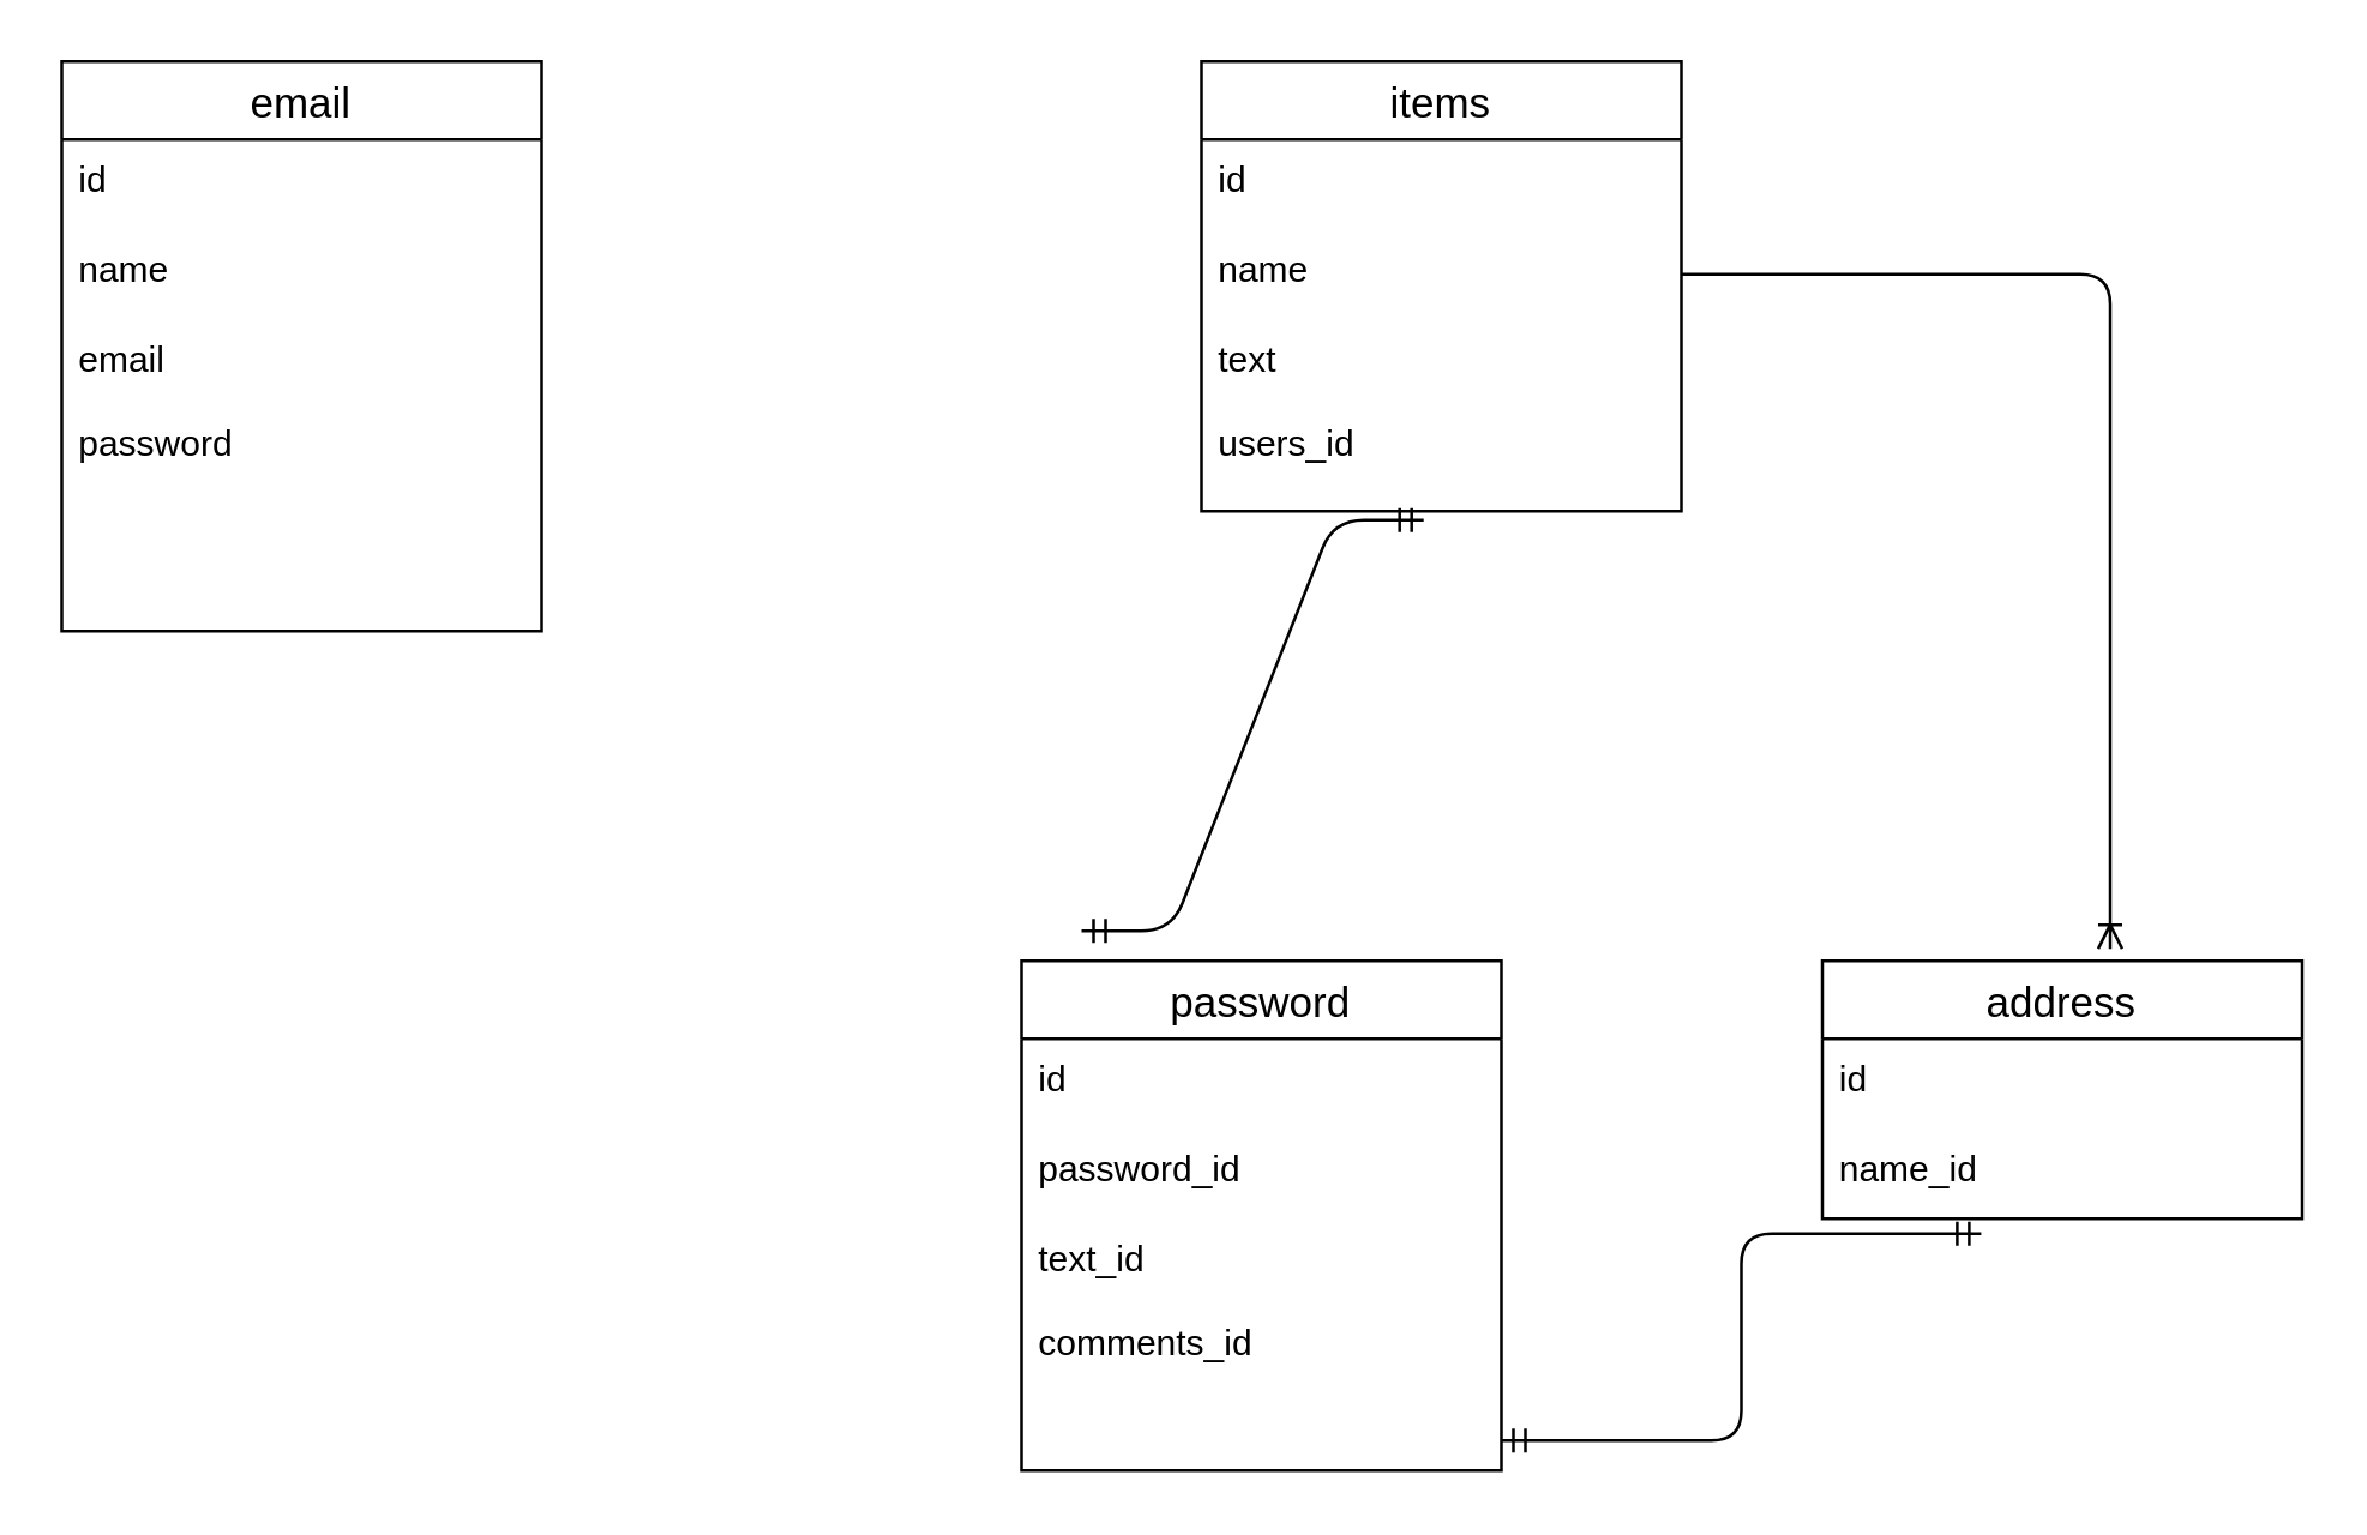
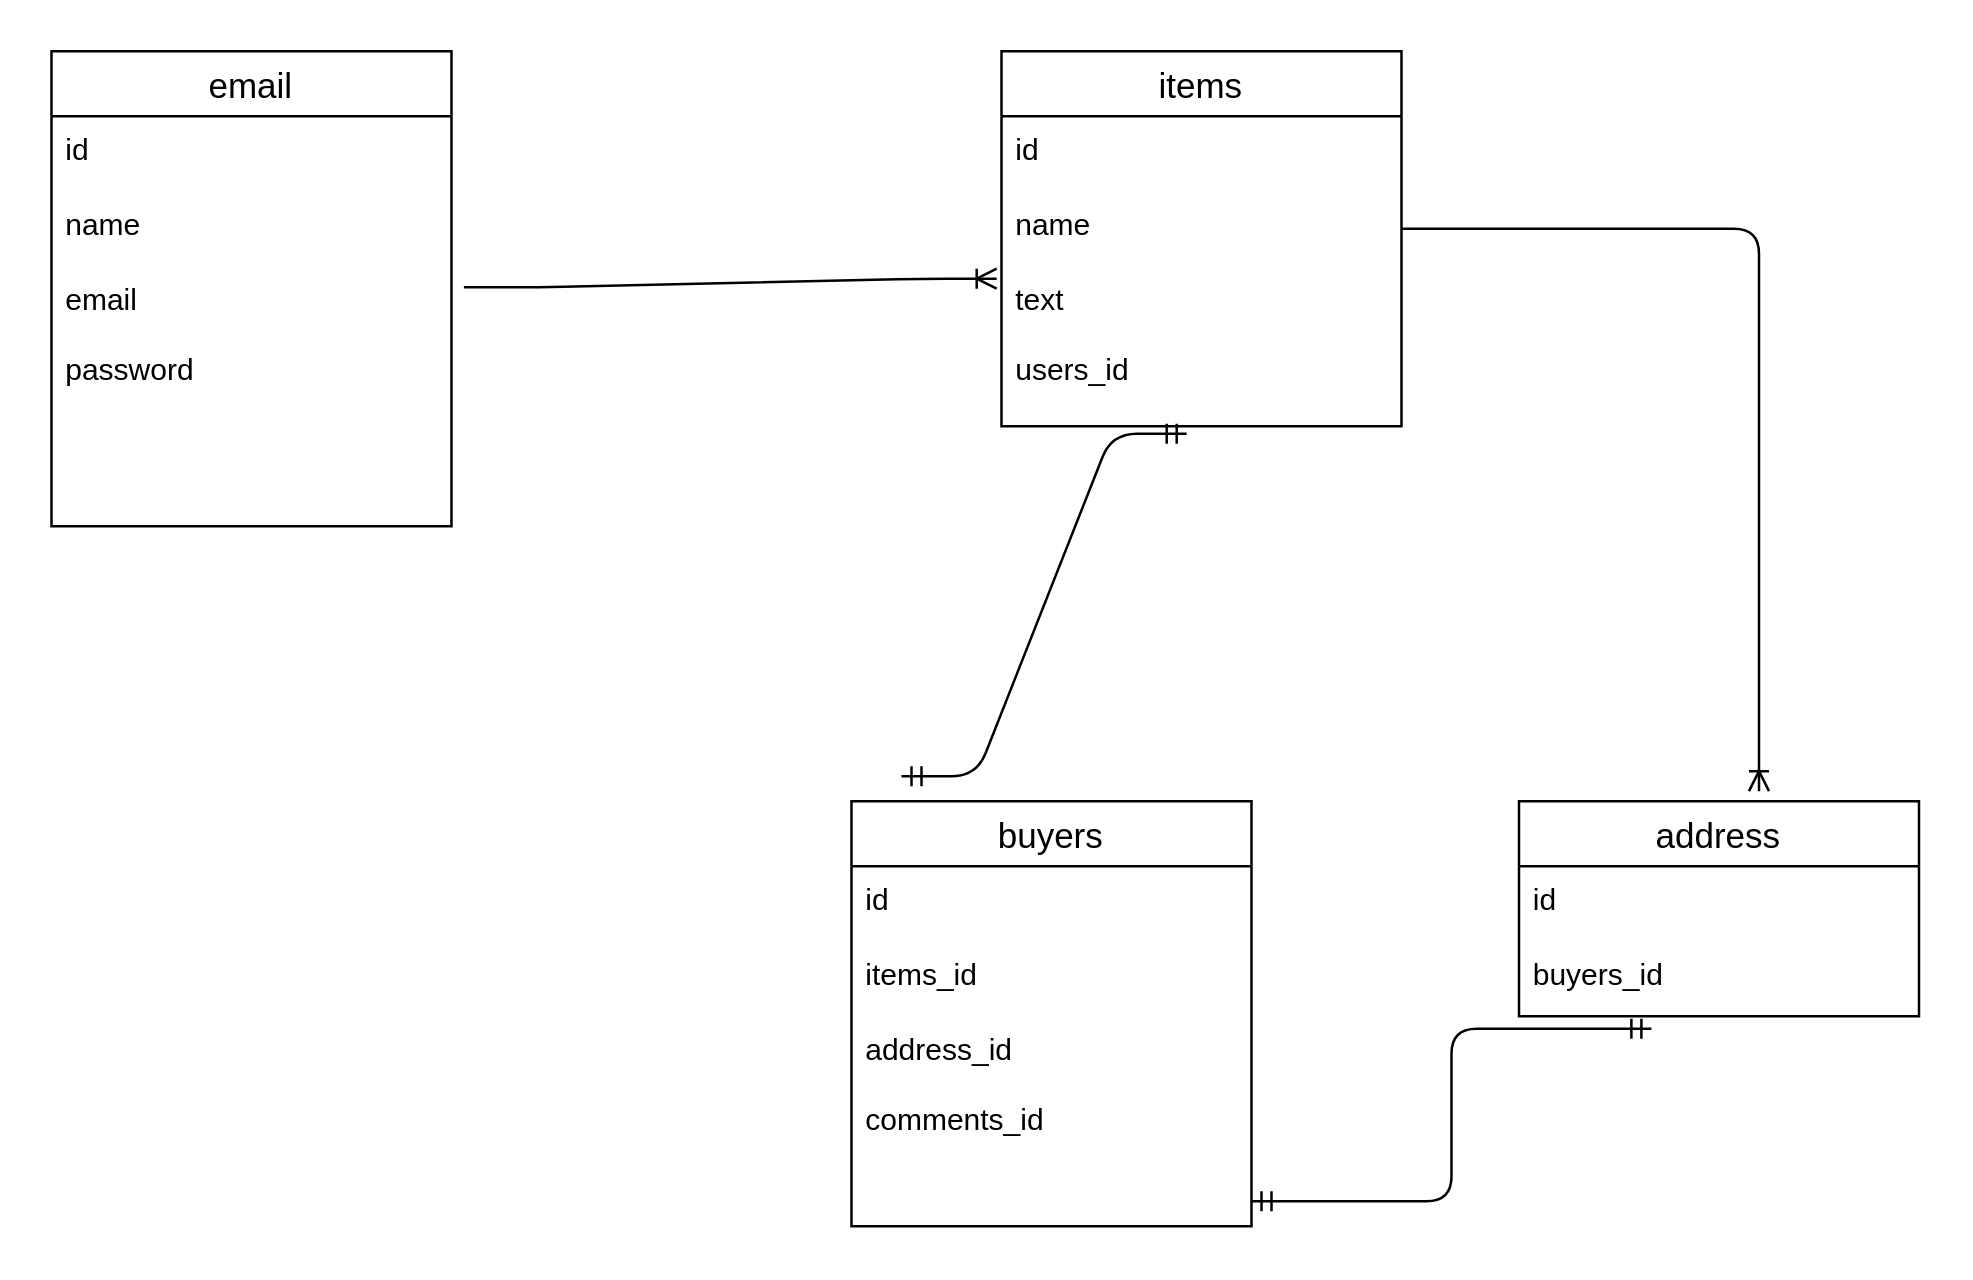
  <mxCell id="0" />
  <mxCell id="1" parent="0" />
  <mxCell id="2" value="" style="fontSize=12;html=1;endArrow=ERoneToMany;entryX=0.6;entryY=-0.047;entryDx=0;entryDy=0;exitX=1;exitY=0.5;exitDx=0;exitDy=0;entryPerimeter=0;edgeStyle=orthogonalEdgeStyle;" parent="1" source="9" target="15" edge="1"><mxGeometry width="100" height="100" relative="1" as="geometry"><mxPoint x="570" y="100" as="sourcePoint" /><mxPoint x="650" y="45" as="targetPoint" /></mxGeometry></mxCell>
  <mxCell id="3" value="email" style="swimlane;fontStyle=0;childLayout=stackLayout;horizontal=1;startSize=26;horizontalStack=0;resizeParent=1;resizeParentMax=0;resizeLast=0;collapsible=1;marginBottom=0;align=center;fontSize=14;" parent="1" vertex="1"><mxGeometry x="20" y="20" width="160" height="190" as="geometry" /></mxCell>
  <mxCell id="4" value="id" style="text;strokeColor=none;fillColor=none;spacingLeft=4;spacingRight=4;overflow=hidden;rotatable=0;points=[[0,0.5],[1,0.5]];portConstraint=eastwest;fontSize=12;" parent="3" vertex="1"><mxGeometry y="26" width="160" height="30" as="geometry" /></mxCell>
  <mxCell id="5" value="name" style="text;strokeColor=none;fillColor=none;spacingLeft=4;spacingRight=4;overflow=hidden;rotatable=0;points=[[0,0.5],[1,0.5]];portConstraint=eastwest;fontSize=12;" parent="3" vertex="1"><mxGeometry y="56" width="160" height="30" as="geometry" /></mxCell>
  <mxCell id="6" value="email&#10;&#10;password" style="text;strokeColor=none;fillColor=none;spacingLeft=4;spacingRight=4;overflow=hidden;rotatable=0;points=[[0,0.5],[1,0.5]];portConstraint=eastwest;fontSize=12;" parent="3" vertex="1"><mxGeometry y="86" width="160" height="104" as="geometry" /></mxCell>
  <mxCell id="7" value="items" style="swimlane;fontStyle=0;childLayout=stackLayout;horizontal=1;startSize=26;horizontalStack=0;resizeParent=1;resizeParentMax=0;resizeLast=0;collapsible=1;marginBottom=0;align=center;fontSize=14;" parent="1" vertex="1"><mxGeometry x="400" y="20" width="160" height="150" as="geometry" /></mxCell>
  <mxCell id="8" value="id" style="text;strokeColor=none;fillColor=none;spacingLeft=4;spacingRight=4;overflow=hidden;rotatable=0;points=[[0,0.5],[1,0.5]];portConstraint=eastwest;fontSize=12;" parent="7" vertex="1"><mxGeometry y="26" width="160" height="30" as="geometry" /></mxCell>
  <mxCell id="9" value="name" style="text;strokeColor=none;fillColor=none;spacingLeft=4;spacingRight=4;overflow=hidden;rotatable=0;points=[[0,0.5],[1,0.5]];portConstraint=eastwest;fontSize=12;" parent="7" vertex="1"><mxGeometry y="56" width="160" height="30" as="geometry" /></mxCell>
  <mxCell id="10" value="text&#10;&#10;users_id" style="text;strokeColor=none;fillColor=none;spacingLeft=4;spacingRight=4;overflow=hidden;rotatable=0;points=[[0,0.5],[1,0.5]];portConstraint=eastwest;fontSize=12;" parent="7" vertex="1"><mxGeometry y="86" width="160" height="64" as="geometry" /></mxCell>
- <mxCell id="11" value="password" style="swimlane;fontStyle=0;childLayout=stackLayout;horizontal=1;startSize=26;horizontalStack=0;resizeParent=1;resizeParentMax=0;resizeLast=0;collapsible=1;marginBottom=0;align=center;fontSize=14;" parent="1" vertex="1"><mxGeometry x="340" y="320" width="160" height="170" as="geometry" /></mxCell>
+ <mxCell id="11" value="buyers" style="swimlane;fontStyle=0;childLayout=stackLayout;horizontal=1;startSize=26;horizontalStack=0;resizeParent=1;resizeParentMax=0;resizeLast=0;collapsible=1;marginBottom=0;align=center;fontSize=14;" parent="1" vertex="1"><mxGeometry x="340" y="320" width="160" height="170" as="geometry" /></mxCell>
  <mxCell id="12" value="id&#10;" style="text;strokeColor=none;fillColor=none;spacingLeft=4;spacingRight=4;overflow=hidden;rotatable=0;points=[[0,0.5],[1,0.5]];portConstraint=eastwest;fontSize=12;" parent="11" vertex="1"><mxGeometry y="26" width="160" height="30" as="geometry" /></mxCell>
- <mxCell id="13" value="password_id" style="text;strokeColor=none;fillColor=none;spacingLeft=4;spacingRight=4;overflow=hidden;rotatable=0;points=[[0,0.5],[1,0.5]];portConstraint=eastwest;fontSize=12;" parent="11" vertex="1"><mxGeometry y="56" width="160" height="30" as="geometry" /></mxCell>
- <mxCell id="14" value="text_id&#10;&#10;comments_id&#10;&#10;&#10;&#10;" style="text;strokeColor=none;fillColor=none;spacingLeft=4;spacingRight=4;overflow=hidden;rotatable=0;points=[[0,0.5],[1,0.5]];portConstraint=eastwest;fontSize=12;" parent="11" vertex="1"><mxGeometry y="86" width="160" height="84" as="geometry" /></mxCell>
+ <mxCell id="13" value="items_id" style="text;strokeColor=none;fillColor=none;spacingLeft=4;spacingRight=4;overflow=hidden;rotatable=0;points=[[0,0.5],[1,0.5]];portConstraint=eastwest;fontSize=12;" parent="11" vertex="1"><mxGeometry y="56" width="160" height="30" as="geometry" /></mxCell>
+ <mxCell id="14" value="address_id&#10;&#10;comments_id&#10;&#10;&#10;&#10;" style="text;strokeColor=none;fillColor=none;spacingLeft=4;spacingRight=4;overflow=hidden;rotatable=0;points=[[0,0.5],[1,0.5]];portConstraint=eastwest;fontSize=12;" parent="11" vertex="1"><mxGeometry y="86" width="160" height="84" as="geometry" /></mxCell>
  <mxCell id="15" value="address" style="swimlane;fontStyle=0;childLayout=stackLayout;horizontal=1;startSize=26;horizontalStack=0;resizeParent=1;resizeParentMax=0;resizeLast=0;collapsible=1;marginBottom=0;align=center;fontSize=14;" parent="1" vertex="1"><mxGeometry x="607" y="320" width="160" height="86" as="geometry" /></mxCell>
  <mxCell id="16" value="id" style="text;strokeColor=none;fillColor=none;spacingLeft=4;spacingRight=4;overflow=hidden;rotatable=0;points=[[0,0.5],[1,0.5]];portConstraint=eastwest;fontSize=12;" parent="15" vertex="1"><mxGeometry y="26" width="160" height="30" as="geometry" /></mxCell>
- <mxCell id="17" value="name_id" style="text;strokeColor=none;fillColor=none;spacingLeft=4;spacingRight=4;overflow=hidden;rotatable=0;points=[[0,0.5],[1,0.5]];portConstraint=eastwest;fontSize=12;" parent="15" vertex="1"><mxGeometry y="56" width="160" height="30" as="geometry" /></mxCell>
+ <mxCell id="17" value="buyers_id" style="text;strokeColor=none;fillColor=none;spacingLeft=4;spacingRight=4;overflow=hidden;rotatable=0;points=[[0,0.5],[1,0.5]];portConstraint=eastwest;fontSize=12;" parent="15" vertex="1"><mxGeometry y="56" width="160" height="30" as="geometry" /></mxCell>
  <mxCell id="18" value="" style="edgeStyle=entityRelationEdgeStyle;fontSize=12;html=1;endArrow=ERmandOne;startArrow=ERmandOne;entryX=0.463;entryY=1.047;entryDx=0;entryDy=0;entryPerimeter=0;" parent="1" target="10" edge="1"><mxGeometry width="100" height="100" relative="1" as="geometry"><mxPoint x="360" y="310" as="sourcePoint" /><mxPoint x="460" y="210" as="targetPoint" /></mxGeometry></mxCell>
+ <mxCell id="19" value="" style="edgeStyle=entityRelationEdgeStyle;fontSize=12;html=1;endArrow=ERoneToMany;entryX=-0.012;entryY=0.078;entryDx=0;entryDy=0;entryPerimeter=0;exitX=1.031;exitY=0.081;exitDx=0;exitDy=0;exitPerimeter=0;" parent="1" source="6" target="10" edge="1"><mxGeometry width="100" height="100" relative="1" as="geometry"><mxPoint x="270" y="60" as="sourcePoint" /><mxPoint x="396" y="91" as="targetPoint" /></mxGeometry></mxCell>
  <mxCell id="20" value="" style="edgeStyle=orthogonalEdgeStyle;fontSize=12;html=1;endArrow=ERmandOne;startArrow=ERmandOne;entryX=0.331;entryY=1.167;entryDx=0;entryDy=0;entryPerimeter=0;" parent="1" target="17" edge="1"><mxGeometry width="100" height="100" relative="1" as="geometry"><mxPoint x="500" y="480" as="sourcePoint" /><mxPoint x="660" y="420" as="targetPoint" /><Array as="points"><mxPoint x="580" y="480" /><mxPoint x="580" y="411" /></Array></mxGeometry></mxCell>
